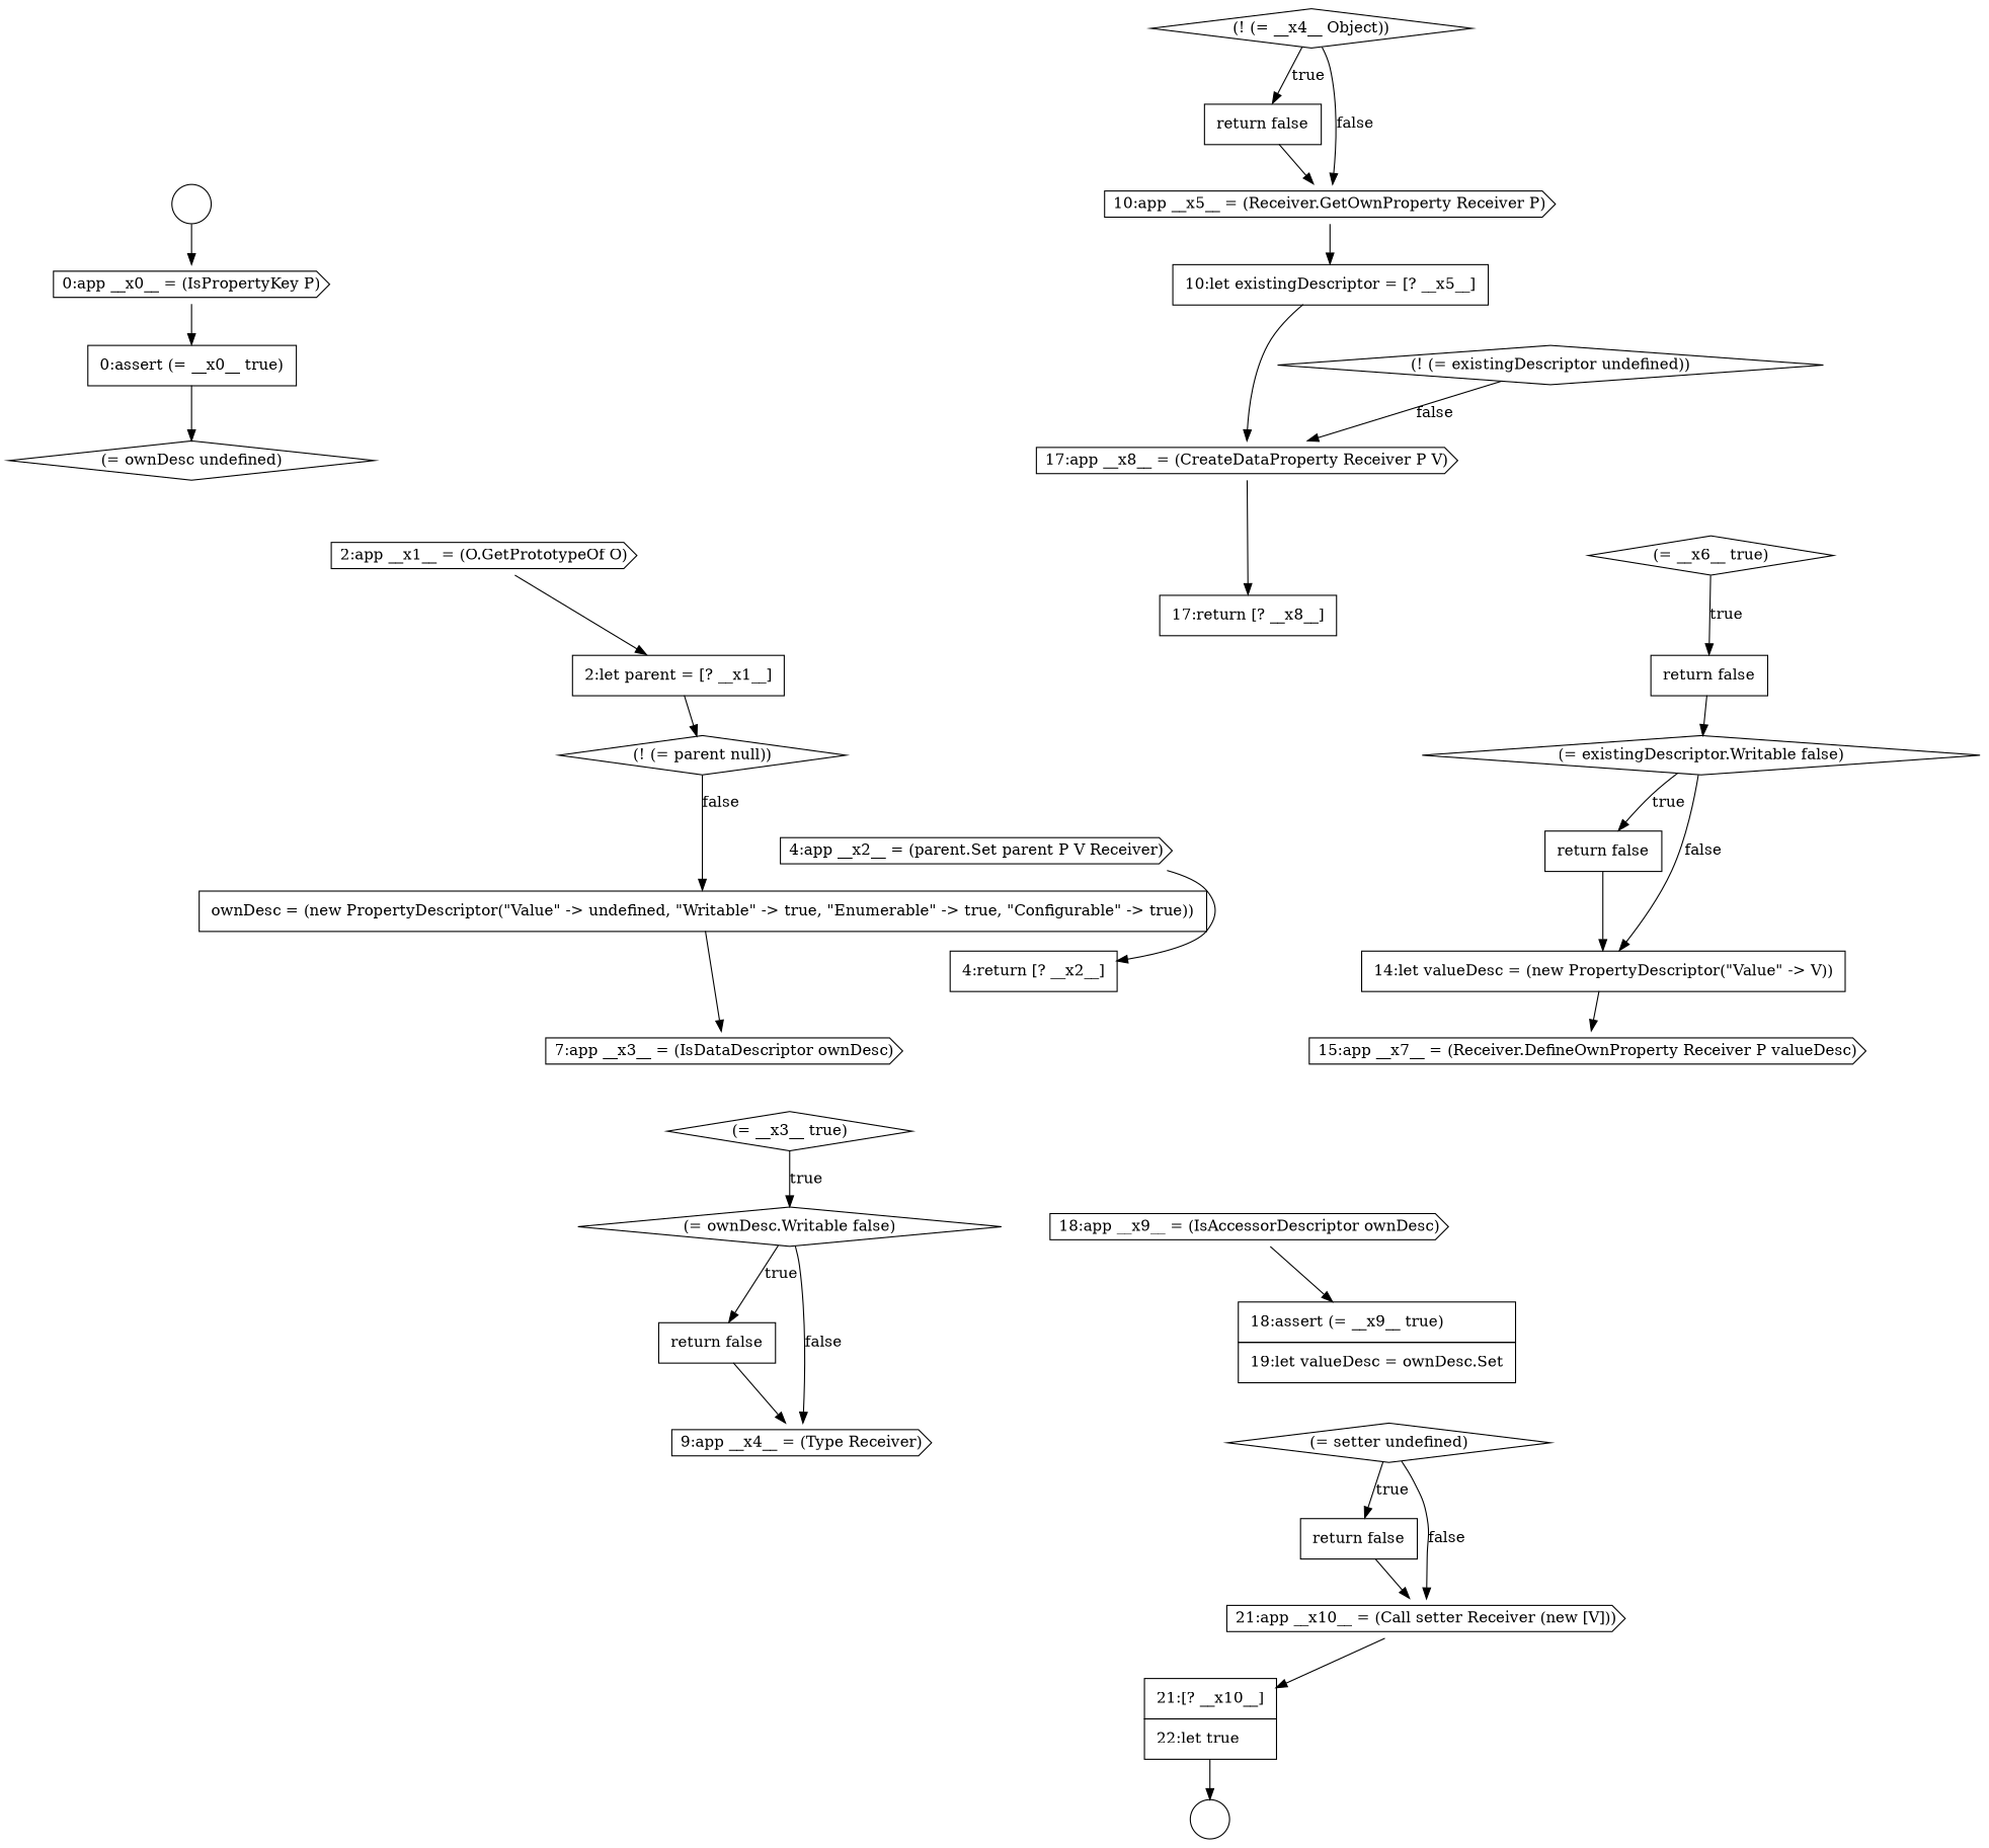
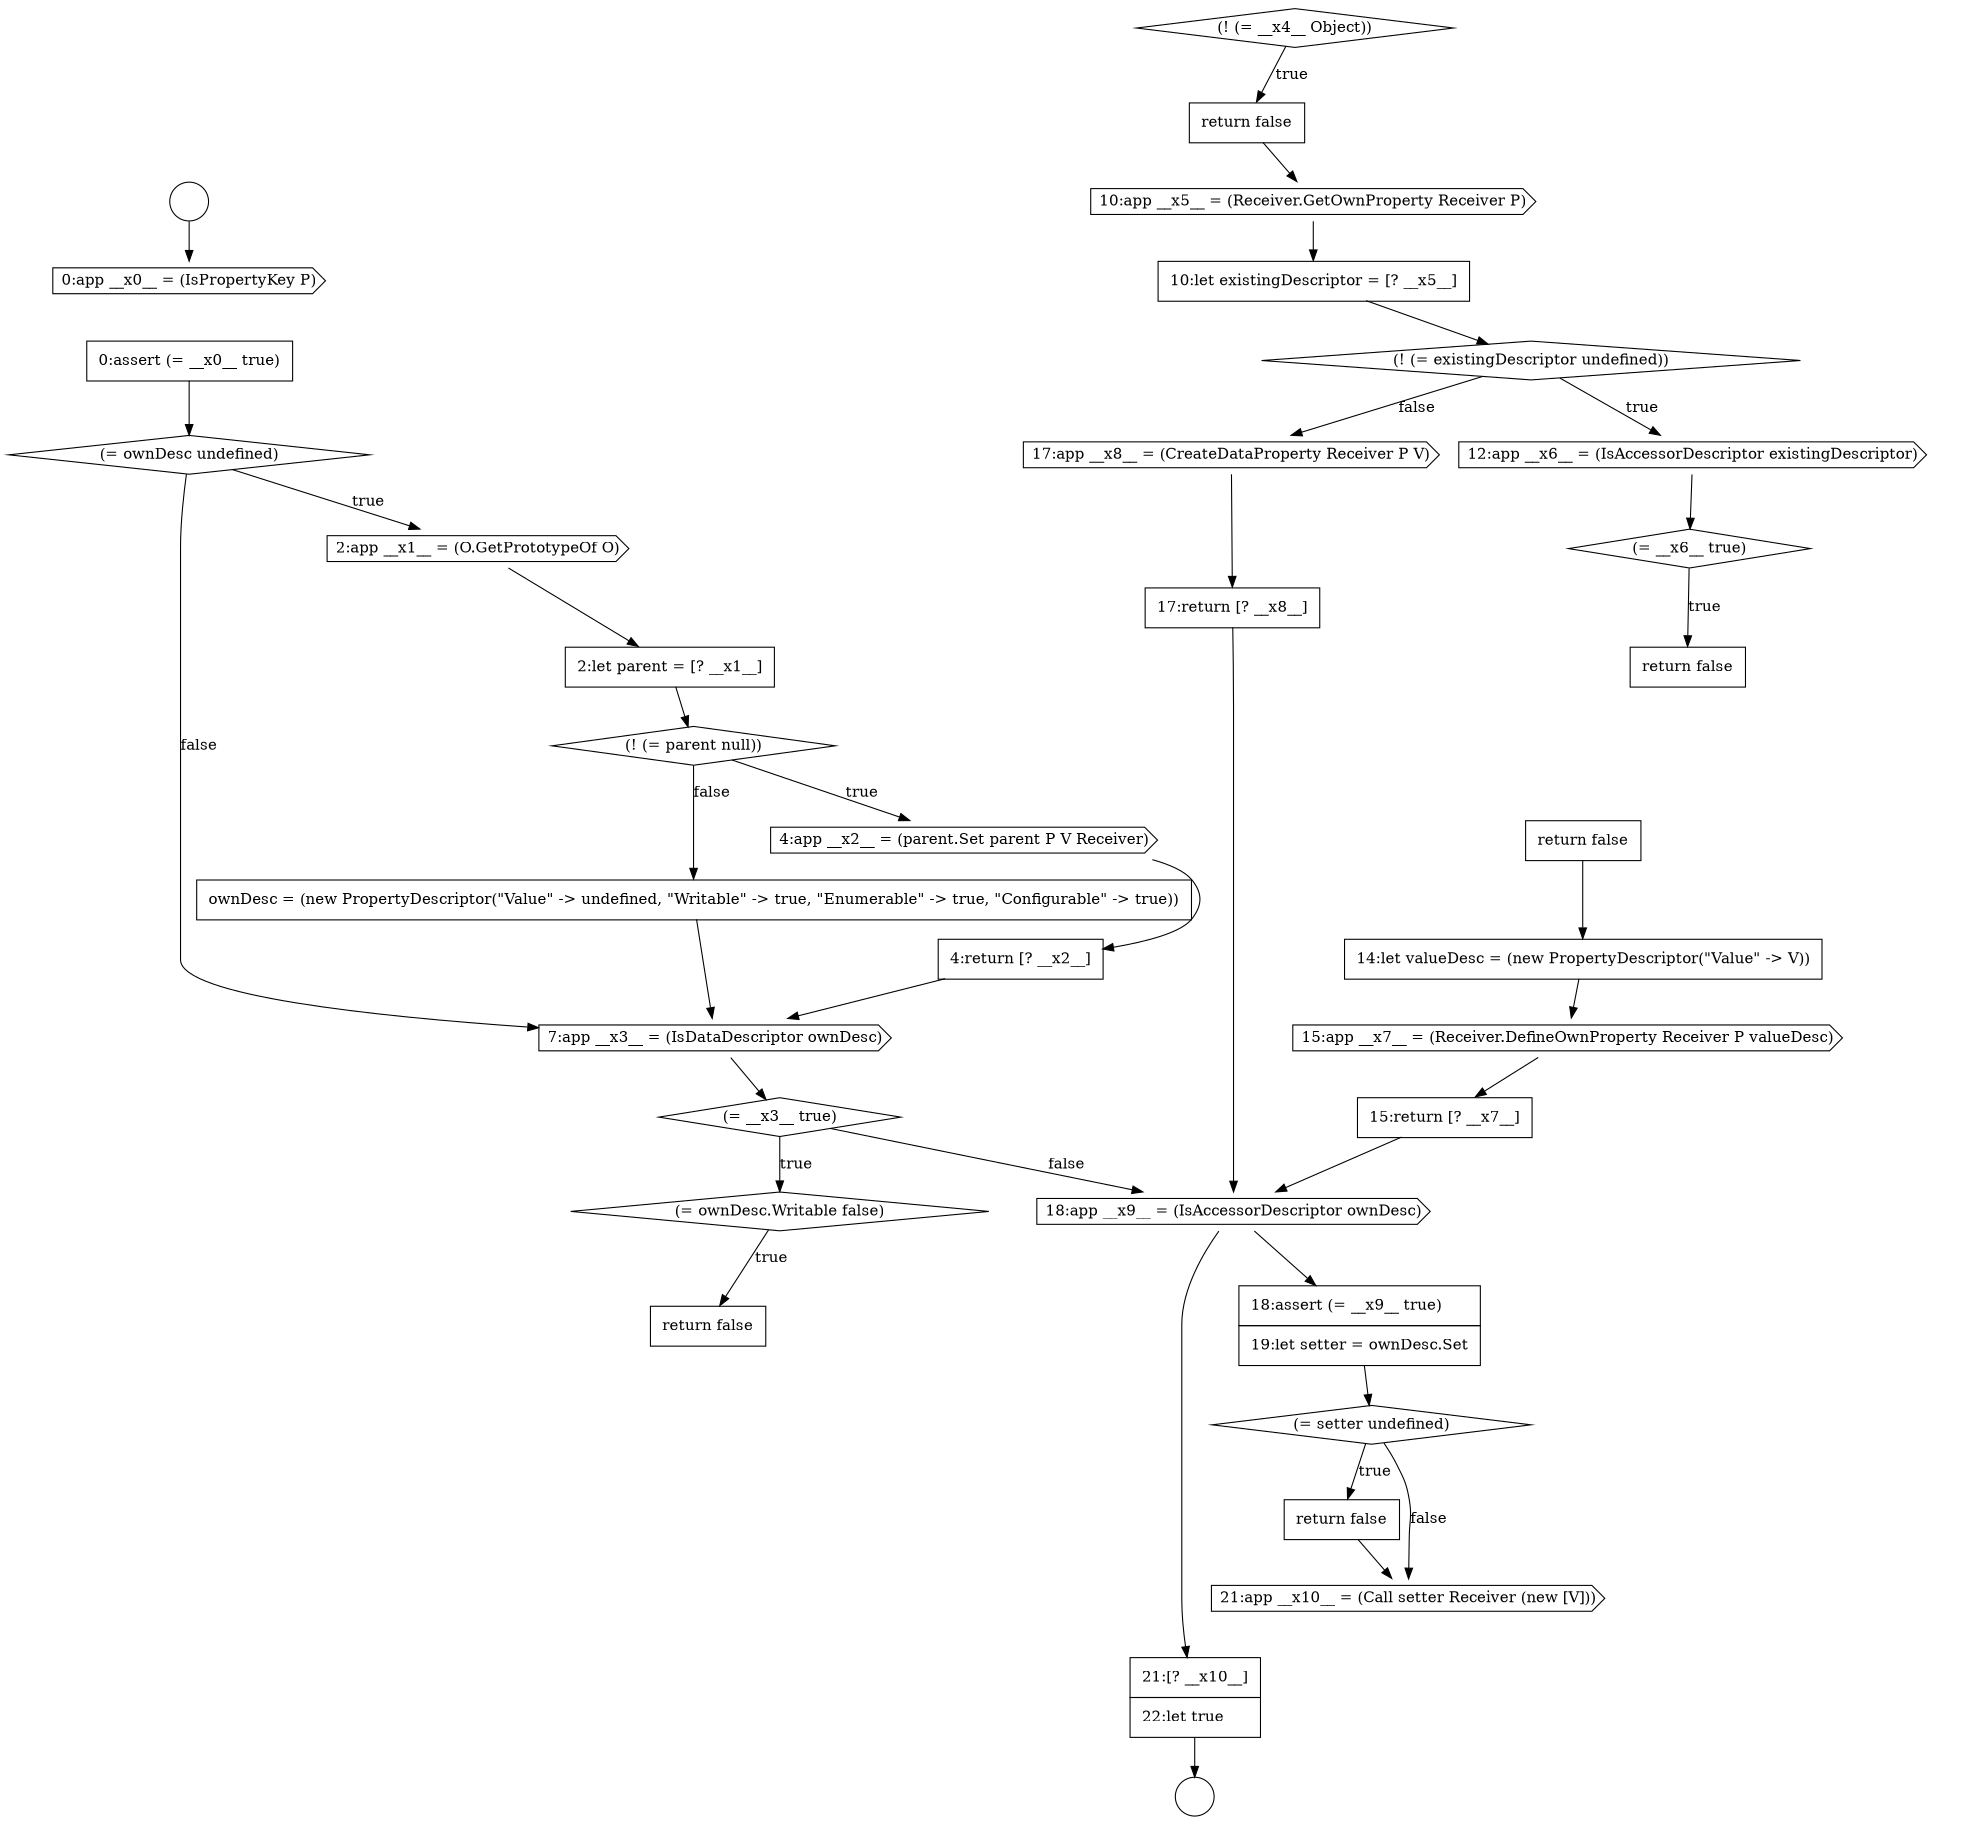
  digraph {
    node [color=black fillcolor=white shape=none style=filled]
    edge [color=black]
    n1 [label=<<font color="black">     <table border="0" cellborder="1" cellspacing="0" cellpadding="10">       <tr><td align="left">10:let existingDescriptor = [? __x5__]</td></tr>     </table>   </font>> margin=0]
    n2 [label=<<font color="black">(! (= existingDescriptor undefined))</font>> shape=diamond]
    n3 [label=<<font color="black">17:app __x8__ = (CreateDataProperty Receiver P V)</font>> shape=cds]
+   n4 [label=<<font color="black">12:app __x6__ = (IsAccessorDescriptor existingDescriptor)</font>> shape=cds]
    n5 [label=<<font color="black">7:app __x3__ = (IsDataDescriptor ownDesc)</font>> shape=cds]
    n6 [label=<<font color="black">(= __x3__ true)</font>> shape=diamond]
    n7 [label=<<font color="black">(= ownDesc.Writable false)</font>> shape=diamond]
    n8 [label=<<font color="black">18:app __x9__ = (IsAccessorDescriptor ownDesc)</font>> shape=cds]
    n9 [label=<<font color="black">(! (= parent null))</font>> shape=diamond]
    n10 [label=<<font color="black">     <table border="0" cellborder="1" cellspacing="0" cellpadding="10">       <tr><td align="left">ownDesc = (new PropertyDescriptor(&quot;Value&quot; -&gt; undefined, &quot;Writable&quot; -&gt; true, &quot;Enumerable&quot; -&gt; true, &quot;Configurable&quot; -&gt; true))</td></tr>     </table>   </font>> margin=0]
    n11 [label=<<font color="black">4:app __x2__ = (parent.Set parent P V Receiver)</font>> shape=cds]
    n12 [label=<<font color="black">     <table border="0" cellborder="1" cellspacing="0" cellpadding="10">       <tr><td align="left">4:return [? __x2__]</td></tr>     </table>   </font>> margin=0]
    n13 [label=<<font color="black">     <table border="0" cellborder="1" cellspacing="0" cellpadding="10">       <tr><td align="left">2:let parent = [? __x1__]</td></tr>     </table>   </font>> margin=0]
    n14 [label=<<font color="black">(! (= __x4__ Object))</font>> shape=diamond]
    n15 [label=<<font color="black">     <table border="0" cellborder="1" cellspacing="0" cellpadding="10">       <tr><td align="left">return false</td></tr>     </table>   </font>> margin=0]
    n16 [label=<<font color="black">10:app __x5__ = (Receiver.GetOwnProperty Receiver P)</font>> shape=cds]
    n17 [label=<<font color="black">     <table border="0" cellborder="1" cellspacing="0" cellpadding="10">       <tr><td align="left">17:return [? __x8__]</td></tr>     </table>   </font>> margin=0]
    n18 [label=<<font color="black">2:app __x1__ = (O.GetPrototypeOf O)</font>> shape=cds]
    n19 [label=<<font color="black">(= setter undefined)</font>> shape=diamond]
    n20 [label=<<font color="black">21:app __x10__ = (Call setter Receiver (new [V]))</font>> shape=cds]
    n21 [label=<<font color="black">     <table border="0" cellborder="1" cellspacing="0" cellpadding="10">       <tr><td align="left">return false</td></tr>     </table>   </font>> margin=0]
    n22 [label=<<font color="black">     <table border="0" cellborder="1" cellspacing="0" cellpadding="10">       <tr><td align="left">21:[? __x10__]</td></tr>       <tr><td align="left">22:let true</td></tr>     </table>   </font>> margin=0]
    n23 [label=<<font color="black">     <table border="0" cellborder="1" cellspacing="0" cellpadding="10">       <tr><td align="left">return false</td></tr>     </table>   </font>> margin=0]
-   n24 [label=<<font color="black">9:app __x4__ = (Type Receiver)</font>> shape=cds]
    n25 [label=<<font color="black">     <table border="0" cellborder="1" cellspacing="0" cellpadding="10">       <tr><td align="left">return false</td></tr>     </table>   </font>> margin=0]
    n26 [label=<<font color="black">     <table border="0" cellborder="1" cellspacing="0" cellpadding="10">       <tr><td align="left">14:let valueDesc = (new PropertyDescriptor(&quot;Value&quot; -&gt; V))</td></tr>     </table>   </font>> margin=0]
    n27 [label=<<font color="black">15:app __x7__ = (Receiver.DefineOwnProperty Receiver P valueDesc)</font>> shape=cds]
    n28 [label=<<font color="black">     <table border="0" cellborder="1" cellspacing="0" cellpadding="10">       <tr><td align="left">return false</td></tr>     </table>   </font>> margin=0]
-   n29 [label=<<font color="black">(= existingDescriptor.Writable false)</font>> shape=diamond]
    n30 [label=<<font color="black">(= ownDesc undefined)</font>> shape=diamond]
-   n31 [label=<<font color="black">     <table border="0" cellborder="1" cellspacing="0" cellpadding="10">       <tr><td align="left">18:assert (= __x9__ true)</td></tr>       <tr><td align="left">19:let valueDesc = ownDesc.Set</td></tr>     </table>   </font>> margin=0]
+   n31 [label=<<font color="black">     <table border="0" cellborder="1" cellspacing="0" cellpadding="10">       <tr><td align="left">18:assert (= __x9__ true)</td></tr>       <tr><td align="left">19:let setter = ownDesc.Set</td></tr>     </table>   </font>> margin=0]
    n32 [label=" " shape=circle]
    n33 [label=<<font color="black">(= __x6__ true)</font>> shape=diamond]
+   n34 [label=<<font color="black">     <table border="0" cellborder="1" cellspacing="0" cellpadding="10">       <tr><td align="left">15:return [? __x7__]</td></tr>     </table>   </font>> margin=0]
    n35 [label=" " shape=circle]
    n36 [label=<<font color="black">0:app __x0__ = (IsPropertyKey P)</font>> shape=cds]
    n37 [label=<<font color="black">     <table border="0" cellborder="1" cellspacing="0" cellpadding="10">       <tr><td align="left">0:assert (= __x0__ true)</td></tr>     </table>   </font>> margin=0]
-   n1 -> n3
+   n1 -> n2
    n2 -> n3 [label=<<font color="black">false</font>>]
+   n2 -> n4 [label=<<font color="black">true</font>>]
    n3 -> n17
+   n4 -> n33
+   n5 -> n6
    n6 -> n7 [label=<<font color="black">true</font>>]
+   n6 -> n8 [label=<<font color="black">false</font>>]
    n7 -> n23 [label=<<font color="black">true</font>>]
-   n7 -> n24 [label=<<font color="black">false</font>>]
    n8 -> n31
    n9 -> n10 [label=<<font color="black">false</font>>]
+   n9 -> n11 [label=<<font color="black">true</font>>]
    n10 -> n5
    n11 -> n12
+   n12 -> n5
    n13 -> n9
    n14 -> n15 [label=<<font color="black">true</font>>]
-   n14 -> n16 [label=<<font color="black">false</font>>]
    n15 -> n16
    n16 -> n1
+   n17 -> n8
    n18 -> n13
    n19 -> n20 [label=<<font color="black">false</font>>]
    n19 -> n21 [label=<<font color="black">true</font>>]
-   n20 -> n22
+   n8 -> n22
    n21 -> n20
    n22 -> n32
-   n23 -> n24
    n25 -> n26
    n26 -> n27
-   n28 -> n29
-   n29 -> n25 [label=<<font color="black">true</font>>]
-   n29 -> n26 [label=<<font color="black">false</font>>]
+   n27 -> n34
+   n30 -> n5 [label=<<font color="black">false</font>>]
+   n30 -> n18 [label=<<font color="black">true</font>>]
+   n31 -> n19
    n33 -> n28 [label=<<font color="black">true</font>>]
+   n34 -> n8
    n35 -> n36
-   n36 -> n37
    n37 -> n30
  }
